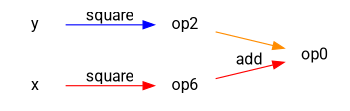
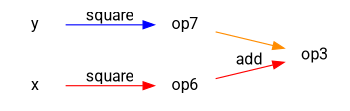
  digraph {
    fontname=Roboto
    rankdir=LR
    node [fontname=Roboto shape=none]
    edge [color=red fontname=Roboto]
    n1 [label=op6]
    x
-   op3 [label=op0]
+   op3
    y
-   op2
+   op2 [label=op7]
    n1 -> op3 [label=add]
    x -> n1 [label=square]
    y -> op2 [color=blue label=square]
    op2 -> op3 [color=darkorange]
  }
